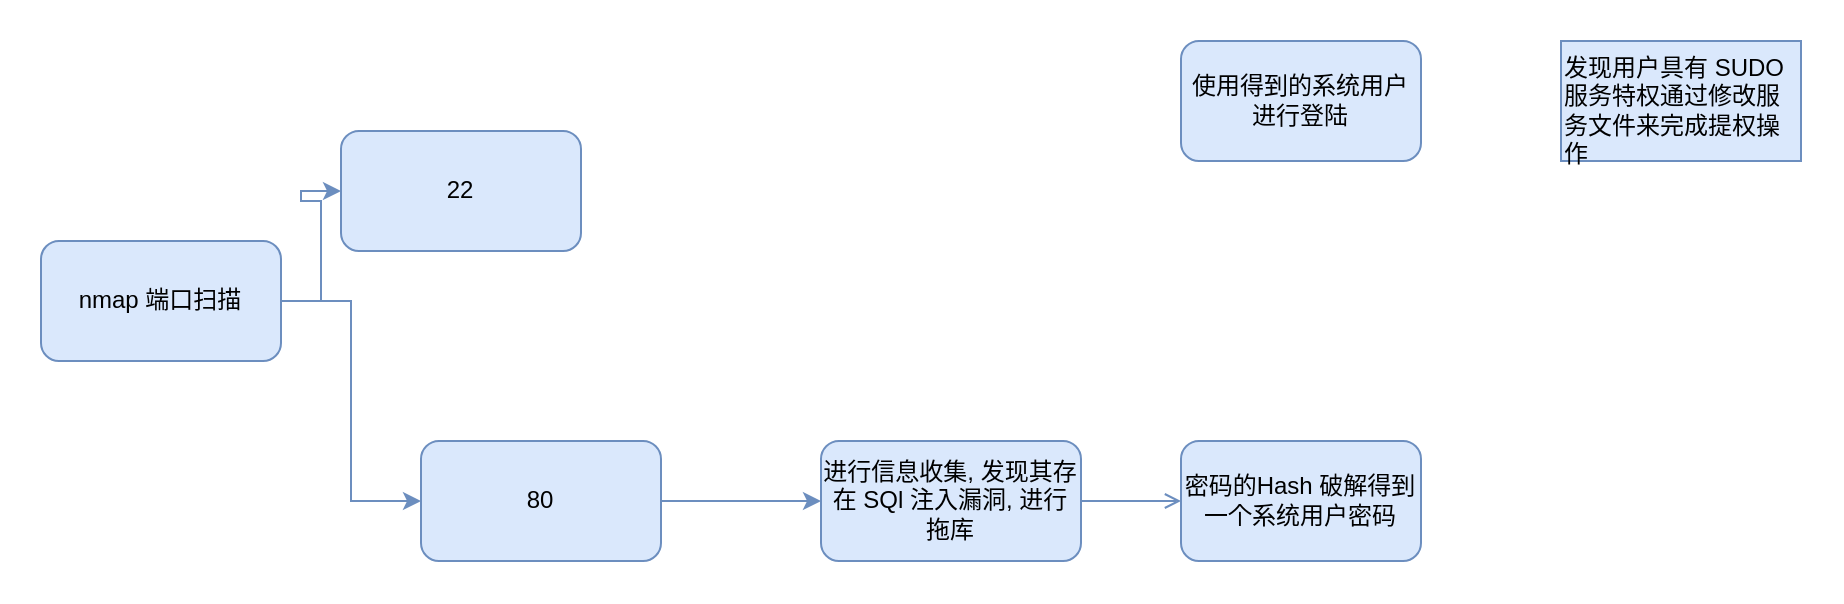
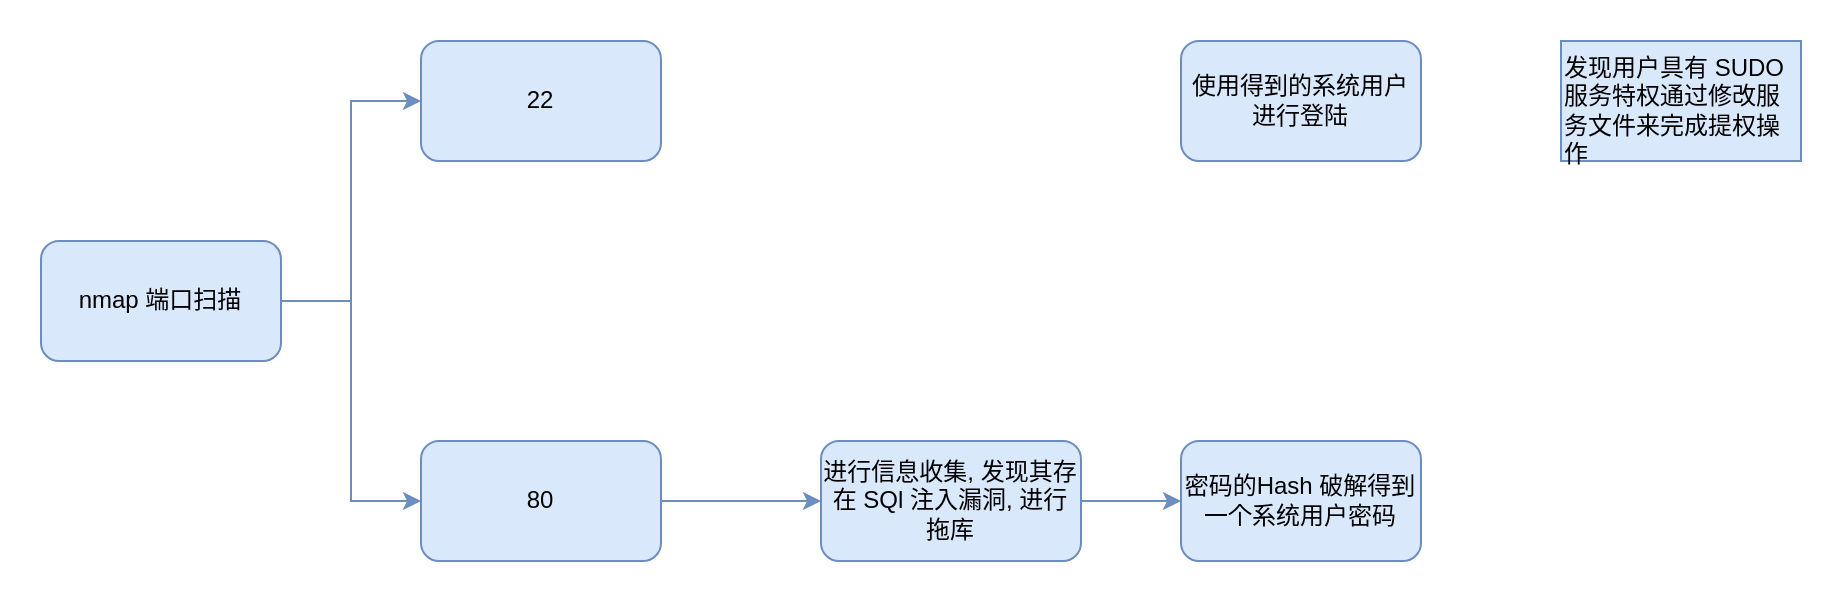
  <mxCell id="0" />
  <mxCell id="1" parent="0" />
  <mxCell id="2" value="" style="edgeStyle=orthogonalEdgeStyle;rounded=0;orthogonalLoop=1;jettySize=auto;html=1;entryX=0;entryY=0.5;entryDx=0;entryDy=0;fillColor=#dae8fc;strokeColor=#6c8ebf;" edge="1" parent="1" source="4" target="5"><mxGeometry relative="1" as="geometry" /></mxCell>
  <mxCell id="3" value="" style="edgeStyle=orthogonalEdgeStyle;rounded=0;orthogonalLoop=1;jettySize=auto;html=1;entryX=0;entryY=0.5;entryDx=0;entryDy=0;fillColor=#dae8fc;strokeColor=#6c8ebf;" edge="1" parent="1" source="4" target="7"><mxGeometry relative="1" as="geometry" /></mxCell>
  <mxCell id="4" value="nmap 端口扫描" style="rounded=1;whiteSpace=wrap;html=1;fillColor=#dae8fc;strokeColor=#6c8ebf;" vertex="1" parent="1"><mxGeometry x="20" y="120" width="120" height="60" as="geometry" /></mxCell>
- <mxCell id="5" value="22" style="whiteSpace=wrap;html=1;rounded=1;fillColor=#dae8fc;strokeColor=#6c8ebf;" vertex="1" parent="1"><mxGeometry x="170" y="65" width="120" height="60" as="geometry" /></mxCell>
+ <mxCell id="5" value="22" style="whiteSpace=wrap;html=1;rounded=1;fillColor=#dae8fc;strokeColor=#6c8ebf;" vertex="1" parent="1"><mxGeometry x="210" y="20" width="120" height="60" as="geometry" /></mxCell>
  <mxCell id="6" value="" style="edgeStyle=orthogonalEdgeStyle;rounded=0;orthogonalLoop=1;jettySize=auto;html=1;fillColor=#dae8fc;strokeColor=#6c8ebf;" edge="1" parent="1" source="7" target="9"><mxGeometry relative="1" as="geometry" /></mxCell>
  <mxCell id="7" value="80" style="whiteSpace=wrap;html=1;rounded=1;fillColor=#dae8fc;strokeColor=#6c8ebf;" vertex="1" parent="1"><mxGeometry x="210" y="220" width="120" height="60" as="geometry" /></mxCell>
- <mxCell id="8" value="" style="edgeStyle=orthogonalEdgeStyle;rounded=0;orthogonalLoop=1;jettySize=auto;html=1;fillColor=#dae8fc;strokeColor=#6c8ebf;endArrow=open;" edge="1" parent="1" source="9" target="10"><mxGeometry relative="1" as="geometry" /></mxCell>
+ <mxCell id="8" value="" style="edgeStyle=orthogonalEdgeStyle;rounded=0;orthogonalLoop=1;jettySize=auto;html=1;fillColor=#dae8fc;strokeColor=#6c8ebf;" edge="1" parent="1" source="9" target="10"><mxGeometry relative="1" as="geometry" /></mxCell>
  <mxCell id="9" value="进行信息收集, 发现其存在 SQl 注入漏洞, 进行拖库" style="whiteSpace=wrap;html=1;rounded=1;fillColor=#dae8fc;strokeColor=#6c8ebf;" vertex="1" parent="1"><mxGeometry x="410" y="220" width="130" height="60" as="geometry" /></mxCell>
  <mxCell id="10" value="密码的Hash 破解得到一个系统用户密码" style="whiteSpace=wrap;html=1;rounded=1;fillColor=#dae8fc;strokeColor=#6c8ebf;" vertex="1" parent="1"><mxGeometry x="590" y="220" width="120" height="60" as="geometry" /></mxCell>
  <mxCell id="11" value="使用得到的系统用户进行登陆" style="whiteSpace=wrap;html=1;rounded=1;fillColor=#dae8fc;strokeColor=#6c8ebf;" vertex="1" parent="1"><mxGeometry x="590" y="20" width="120" height="60" as="geometry" /></mxCell>
  <mxCell id="12" value="发现用户具有 SUDO 服务特权通过修改服务文件来完成提权操作" style="whiteSpace=wrap;html=1;fillColor=#dae8fc;strokeColor=#6c8ebf;align=left;verticalAlign=top;rounded=0;" vertex="1" parent="1"><mxGeometry x="780" y="20" width="120" height="60" as="geometry" /></mxCell>
